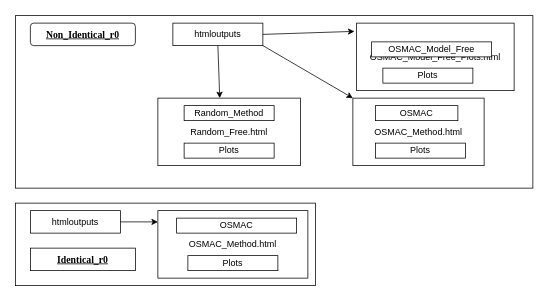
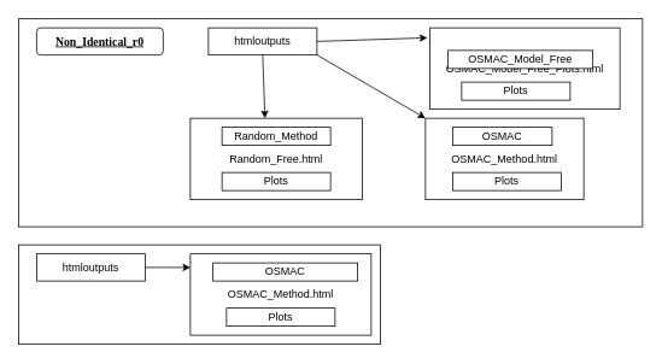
  <mxCell id="0" />
  <mxCell id="1" parent="0" />
  <mxCell id="2" value="" style="rounded=0;whiteSpace=wrap;html=1;fontFamily=Verdana;fontSize=13;fontColor=#000000;" parent="1" vertex="1"><mxGeometry x="20" y="270" width="400" height="110" as="geometry" /></mxCell>
  <mxCell id="3" value="" style="rounded=0;whiteSpace=wrap;html=1;fontFamily=Verdana;fontSize=13;fontColor=#000000;" parent="1" vertex="1"><mxGeometry x="20" y="20" width="690" height="230" as="geometry" /></mxCell>
  <mxCell id="4" value="OSMAC_Method.html" style="rounded=0;whiteSpace=wrap;html=1;" parent="1" vertex="1"><mxGeometry x="470" y="130" width="175" height="90" as="geometry" /></mxCell>
  <mxCell id="5" value="Random_Free.html&lt;br&gt;" style="rounded=0;whiteSpace=wrap;html=1;" parent="1" vertex="1"><mxGeometry x="210" y="130" width="190" height="90" as="geometry" /></mxCell>
  <mxCell id="6" value="htmloutputs" style="rounded=0;whiteSpace=wrap;html=1;" parent="1" vertex="1"><mxGeometry x="230" y="30" width="120" height="30" as="geometry" /></mxCell>
  <mxCell id="7" value="Random_Method" style="rounded=0;whiteSpace=wrap;html=1;" parent="1" vertex="1"><mxGeometry x="245" y="140" width="120" height="20" as="geometry" /></mxCell>
  <mxCell id="8" value="OSMAC" style="rounded=0;whiteSpace=wrap;html=1;" parent="1" vertex="1"><mxGeometry x="500" y="140" width="110" height="20" as="geometry" /></mxCell>
  <mxCell id="9" value="" style="endArrow=classic;html=1;exitX=0.5;exitY=1;exitDx=0;exitDy=0;entryX=0.25;entryY=0;entryDx=0;entryDy=0;" parent="1" edge="1"><mxGeometry width="50" height="50" relative="1" as="geometry"><mxPoint x="290" y="60" as="sourcePoint" /><mxPoint x="292.5" y="130" as="targetPoint" /></mxGeometry></mxCell>
  <mxCell id="10" value="" style="endArrow=classic;html=1;exitX=1;exitY=1;exitDx=0;exitDy=0;entryX=0;entryY=0;entryDx=0;entryDy=0;" parent="1" target="4" edge="1"><mxGeometry width="50" height="50" relative="1" as="geometry"><mxPoint x="350" y="60" as="sourcePoint" /><mxPoint x="495" y="130" as="targetPoint" /></mxGeometry></mxCell>
  <mxCell id="11" value="Plots" style="rounded=0;whiteSpace=wrap;html=1;" parent="1" vertex="1"><mxGeometry x="245" y="190" width="120" height="20" as="geometry" /></mxCell>
  <mxCell id="12" value="Plots" style="rounded=0;whiteSpace=wrap;html=1;" parent="1" vertex="1"><mxGeometry x="500" y="190" width="120" height="20" as="geometry" /></mxCell>
  <mxCell id="13" value="OSMAC_Model_Free_Plots.html" style="rounded=0;whiteSpace=wrap;html=1;" parent="1" vertex="1"><mxGeometry x="475" y="30" width="210" height="90" as="geometry" /></mxCell>
  <mxCell id="14" value="OSMAC_Model_Free" style="rounded=0;whiteSpace=wrap;html=1;" parent="1" vertex="1"><mxGeometry x="495" y="55" width="160" height="20" as="geometry" /></mxCell>
  <mxCell id="15" value="Plots" style="rounded=0;whiteSpace=wrap;html=1;" parent="1" vertex="1"><mxGeometry x="510" y="90" width="120" height="20" as="geometry" /></mxCell>
  <mxCell id="16" value="" style="endArrow=classic;html=1;exitX=1;exitY=0.5;exitDx=0;exitDy=0;entryX=-0.014;entryY=0.122;entryDx=0;entryDy=0;entryPerimeter=0;" parent="1" target="13" edge="1"><mxGeometry width="50" height="50" relative="1" as="geometry"><mxPoint x="350" y="45" as="sourcePoint" /><mxPoint x="535.28" y="139.01" as="targetPoint" /></mxGeometry></mxCell>
  <mxCell id="17" value="&lt;font color=&quot;#000000&quot;&gt;&lt;b&gt;&lt;u&gt;Non_Identical_r0&lt;/u&gt;&lt;/b&gt;&lt;/font&gt;" style="whiteSpace=wrap;html=1;fontFamily=Verdana;fontSize=13;fontColor=#CC00CC;rounded=1;" parent="1" vertex="1"><mxGeometry x="40" y="30" width="140" height="30" as="geometry" /></mxCell>
  <mxCell id="18" value="htmloutputs" style="rounded=0;whiteSpace=wrap;html=1;" parent="1" vertex="1"><mxGeometry x="40" y="280" width="120" height="30" as="geometry" /></mxCell>
  <mxCell id="19" value="OSMAC_Method.html" style="rounded=0;whiteSpace=wrap;html=1;" parent="1" vertex="1"><mxGeometry x="210" y="280" width="200" height="90" as="geometry" /></mxCell>
  <mxCell id="20" value="OSMAC" style="rounded=0;whiteSpace=wrap;html=1;" parent="1" vertex="1"><mxGeometry x="235" y="290" width="160" height="20" as="geometry" /></mxCell>
  <mxCell id="21" value="Plots" style="rounded=0;whiteSpace=wrap;html=1;" parent="1" vertex="1"><mxGeometry x="250" y="340" width="120" height="20" as="geometry" /></mxCell>
  <mxCell id="22" value="" style="endArrow=classic;html=1;exitX=1;exitY=0.5;exitDx=0;exitDy=0;" parent="1" edge="1"><mxGeometry width="50" height="50" relative="1" as="geometry"><mxPoint x="160" y="295" as="sourcePoint" /><mxPoint x="210" y="295" as="targetPoint" /></mxGeometry></mxCell>
- <mxCell id="23" value="&lt;font color=&quot;#000000&quot;&gt;&lt;b&gt;&lt;u&gt;Identical_r0&lt;/u&gt;&lt;/b&gt;&lt;/font&gt;" style="rounded=0;whiteSpace=wrap;html=1;fontFamily=Verdana;fontSize=13;fontColor=#CC00CC;" parent="1" vertex="1"><mxGeometry x="40" y="330" width="140" height="30" as="geometry" /></mxCell>
